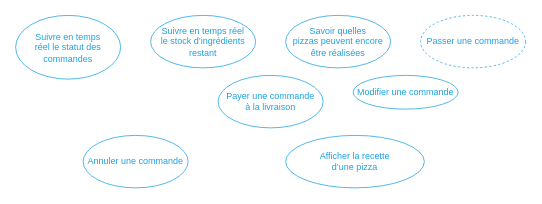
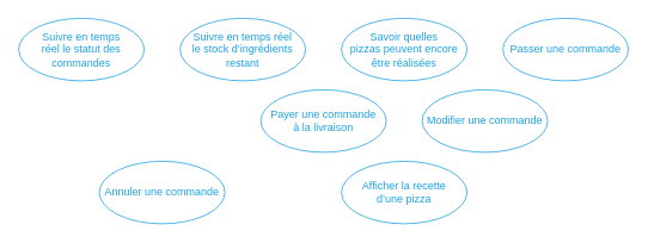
  <mxCell id="0" />
  <mxCell id="1" parent="0" />
- <mxCell id="2" value="&lt;font color=&quot;#1da1e1&quot;&gt;Passer une commande&lt;/font&gt;" style="ellipse;whiteSpace=wrap;html=1;fillColor=none;strokeColor=#1DA1E1;dashed=1;" parent="1" vertex="1"><mxGeometry x="560" y="20" width="140" height="70" as="geometry" /></mxCell>
- <mxCell id="3" value="&lt;font color=&quot;#1da1e1&quot;&gt;Modifier une commande&lt;/font&gt;" style="ellipse;whiteSpace=wrap;html=1;fillColor=none;strokeColor=#1DA1E1;" parent="1" vertex="1"><mxGeometry x="470" y="100" width="140" height="45" as="geometry" /></mxCell>
- <mxCell id="4" value="&lt;font color=&quot;#1da1e1&quot;&gt;Afficher la recette &lt;br&gt;d’une pizza&lt;br&gt;&lt;/font&gt;" style="ellipse;whiteSpace=wrap;html=1;fillColor=none;strokeColor=#1DA1E1;" parent="1" vertex="1"><mxGeometry x="380" y="180" width="185" height="70" as="geometry" /></mxCell>
+ <mxCell id="2" value="&lt;font color=&quot;#1da1e1&quot;&gt;Passer une commande&lt;/font&gt;" style="ellipse;whiteSpace=wrap;html=1;fillColor=none;strokeColor=#1DA1E1;" parent="1" vertex="1"><mxGeometry x="560" y="20" width="140" height="70" as="geometry" /></mxCell>
+ <mxCell id="3" value="&lt;font color=&quot;#1da1e1&quot;&gt;Modifier une commande&lt;/font&gt;" style="ellipse;whiteSpace=wrap;html=1;fillColor=none;strokeColor=#1DA1E1;" parent="1" vertex="1"><mxGeometry x="470" y="100" width="140" height="70" as="geometry" /></mxCell>
+ <mxCell id="4" value="&lt;font color=&quot;#1da1e1&quot;&gt;Afficher la recette &lt;br&gt;d’une pizza&lt;br&gt;&lt;/font&gt;" style="ellipse;whiteSpace=wrap;html=1;fillColor=none;strokeColor=#1DA1E1;" parent="1" vertex="1"><mxGeometry x="380" y="180" width="140" height="70" as="geometry" /></mxCell>
  <mxCell id="5" value="&lt;font color=&quot;#1da1e1&quot;&gt;Suivre en temps&amp;nbsp;réel &lt;br&gt;le stock d’ingrédients &lt;br&gt;restant&lt;/font&gt;" style="ellipse;whiteSpace=wrap;html=1;fillColor=none;strokeColor=#1DA1E1;" parent="1" vertex="1"><mxGeometry x="200" y="20" width="140" height="70" as="geometry" /></mxCell>
  <mxCell id="6" value="&lt;font color=&quot;#1da1e1&quot;&gt;Annuler une commande&lt;/font&gt;" style="ellipse;whiteSpace=wrap;html=1;fillColor=none;strokeColor=#1DA1E1;" parent="1" vertex="1"><mxGeometry x="110" y="180" width="140" height="70" as="geometry" /></mxCell>
  <mxCell id="7" value="&lt;font color=&quot;#1da1e1&quot;&gt;Savoir quelles &lt;br&gt;pizzas peuvent encore être réalisées&lt;br&gt;&lt;/font&gt;" style="ellipse;whiteSpace=wrap;html=1;fillColor=none;strokeColor=#1DA1E1;" parent="1" vertex="1"><mxGeometry x="380" y="20" width="140" height="70" as="geometry" /></mxCell>
- <mxCell id="8" value="&lt;font color=&quot;#1da1e1&quot;&gt;Suivre en temps &lt;br&gt;réel le statut des commandes&lt;/font&gt;" style="ellipse;whiteSpace=wrap;html=1;fillColor=none;strokeColor=#1DA1E1;" parent="1" vertex="1"><mxGeometry x="20" y="20" width="140" height="85" as="geometry" /></mxCell>
+ <mxCell id="8" value="&lt;font color=&quot;#1da1e1&quot;&gt;Suivre en temps &lt;br&gt;réel le statut des commandes&lt;/font&gt;" style="ellipse;whiteSpace=wrap;html=1;fillColor=none;strokeColor=#1DA1E1;" parent="1" vertex="1"><mxGeometry x="20" y="20" width="140" height="70" as="geometry" /></mxCell>
  <mxCell id="9" value="&lt;font color=&quot;#1da1e1&quot;&gt;Payer une commande &lt;br&gt;à la livraison&lt;br&gt;&lt;/font&gt;" style="ellipse;whiteSpace=wrap;html=1;fillColor=none;strokeColor=#1DA1E1;" parent="1" vertex="1"><mxGeometry x="290" y="100" width="140" height="70" as="geometry" /></mxCell>
